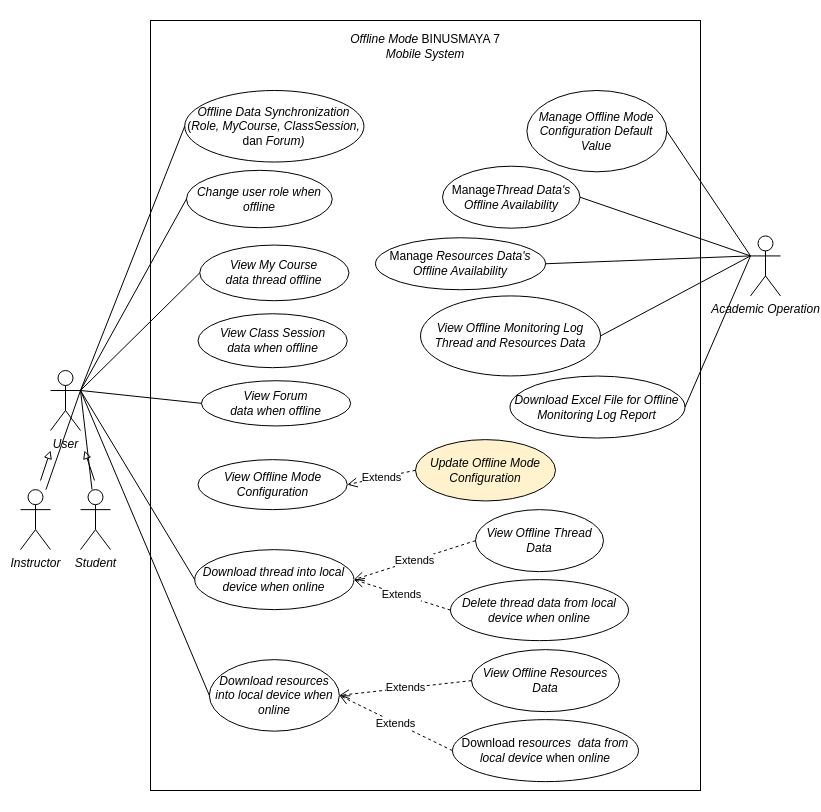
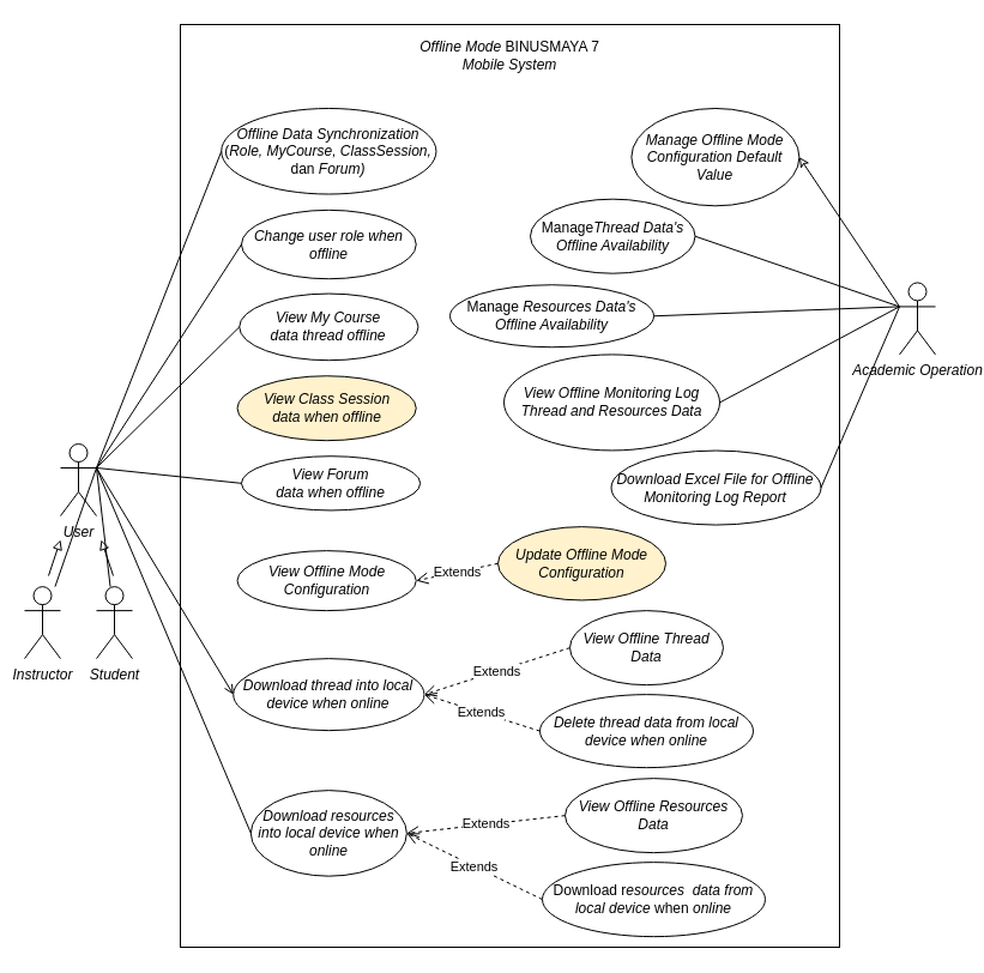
  <mxCell id="0" />
  <mxCell id="1" parent="0" />
  <mxCell id="2" value="" style="rounded=0;whiteSpace=wrap;html=1;flipH=1;" parent="1" vertex="1"><mxGeometry x="150" y="20" width="550" height="770" as="geometry" /></mxCell>
  <mxCell id="3" value="&lt;i&gt;Offline Mode &lt;/i&gt;BINUSMAYA 7 &lt;i&gt;Mobile System&lt;/i&gt;" style="text;html=1;strokeColor=none;fillColor=none;align=center;verticalAlign=middle;whiteSpace=wrap;rounded=0;flipH=1;" parent="1" vertex="1"><mxGeometry x="345.2" y="20" width="159.6" height="51.09" as="geometry" /></mxCell>
  <mxCell id="4" value="&lt;i&gt;User&lt;/i&gt;" style="shape=umlActor;verticalLabelPosition=bottom;verticalAlign=top;html=1;outlineConnect=0;" vertex="1" parent="1"><mxGeometry x="50" y="370" width="30" height="60" as="geometry" /></mxCell>
  <mxCell id="5" value="&lt;i&gt;Offline Data Synchronization&lt;/i&gt;&lt;br&gt;(&lt;i&gt;Role, MyCourse, ClassSession, &lt;/i&gt;dan&lt;i&gt;&amp;nbsp;Forum)&lt;/i&gt;" style="ellipse;whiteSpace=wrap;html=1;" vertex="1" parent="1"><mxGeometry x="184.23" y="90" width="179.23" height="71.522" as="geometry" /></mxCell>
  <mxCell id="6" value="&lt;i&gt;View&amp;nbsp;Offline Mode Configuration&lt;/i&gt;" style="ellipse;whiteSpace=wrap;html=1;" vertex="1" parent="1"><mxGeometry x="197.5" y="459.14" width="149.23" height="50" as="geometry" /></mxCell>
- <mxCell id="7" value="&lt;i&gt;Change user role when offline&lt;/i&gt;" style="ellipse;whiteSpace=wrap;html=1;" vertex="1" parent="1"><mxGeometry x="185.96" y="169.83" width="145.77" height="57.39" as="geometry" /></mxCell>
+ <mxCell id="7" value="&lt;i&gt;Change user role when offline&lt;/i&gt;" style="ellipse;whiteSpace=wrap;html=1;" vertex="1" parent="1"><mxGeometry x="200.96" y="174.83" width="145.77" height="57.39" as="geometry" /></mxCell>
  <mxCell id="8" value="&lt;i&gt;View My Course data&amp;nbsp;thread&amp;nbsp;offline&lt;/i&gt;" style="ellipse;whiteSpace=wrap;html=1;" vertex="1" parent="1"><mxGeometry x="199.23" y="244.57" width="149.23" height="55.65" as="geometry" /></mxCell>
- <mxCell id="9" value="&lt;i style=&quot;border-color: var(--border-color);&quot;&gt;View&amp;nbsp;Class Session data&amp;nbsp;when&amp;nbsp;offline&lt;/i&gt;" style="ellipse;whiteSpace=wrap;html=1;" vertex="1" parent="1"><mxGeometry x="197.5" y="313.27" width="149.23" height="53.91" as="geometry" /></mxCell>
+ <mxCell id="9" value="&lt;i style=&quot;border-color: var(--border-color);&quot;&gt;View&amp;nbsp;Class Session data&amp;nbsp;when&amp;nbsp;offline&lt;/i&gt;" style="ellipse;whiteSpace=wrap;html=1;fillColor=#fff2cc;" vertex="1" parent="1"><mxGeometry x="197.5" y="313.27" width="149.23" height="53.91" as="geometry" /></mxCell>
  <mxCell id="10" value="&lt;i style=&quot;border-color: var(--border-color);&quot;&gt;View&amp;nbsp;Forum data&amp;nbsp;when&amp;nbsp;offline&lt;/i&gt;" style="ellipse;whiteSpace=wrap;html=1;" vertex="1" parent="1"><mxGeometry x="200.96" y="380.22" width="149.23" height="45.24" as="geometry" /></mxCell>
  <mxCell id="11" value="&lt;i&gt;Download t&lt;span style=&quot;border-color: var(--border-color);&quot;&gt;hread into&amp;nbsp;&lt;/span&gt;local device when&amp;nbsp;&lt;span style=&quot;border-color: var(--border-color);&quot;&gt;online&lt;/span&gt;&lt;/i&gt;" style="ellipse;whiteSpace=wrap;html=1;" vertex="1" parent="1"><mxGeometry x="194.23" y="549.14" width="159.23" height="60" as="geometry" /></mxCell>
  <mxCell id="12" value="&lt;i&gt;Download r&lt;span style=&quot;border-color: var(--border-color);&quot;&gt;esources into local device when online&lt;/span&gt;&lt;/i&gt;" style="ellipse;whiteSpace=wrap;html=1;" vertex="1" parent="1"><mxGeometry x="208.848" y="659.141" width="130" height="71.522" as="geometry" /></mxCell>
  <mxCell id="13" value="&lt;i&gt;Update Offline Mode Configuration&lt;/i&gt;" style="ellipse;whiteSpace=wrap;html=1;fillColor=#fff2cc;" vertex="1" parent="1"><mxGeometry x="414.995" y="439.139" width="140" height="61.304" as="geometry" /></mxCell>
  <mxCell id="14" value="&lt;i&gt;Manage Offline Mode Configuration Default Value&lt;/i&gt;" style="ellipse;whiteSpace=wrap;html=1;" vertex="1" parent="1"><mxGeometry x="526.38" y="90" width="140" height="81.3" as="geometry" /></mxCell>
  <mxCell id="15" value="Extends" style="endArrow=open;endSize=8;endFill=0;html=1;rounded=0;dashed=1;exitX=0;exitY=0.5;exitDx=0;exitDy=0;strokeWidth=1;entryX=1;entryY=0.5;entryDx=0;entryDy=0;" edge="1" parent="1" source="13" target="6"><mxGeometry width="160" relative="1" as="geometry"><mxPoint x="195" y="784.357" as="sourcePoint" /><mxPoint x="355" y="784.357" as="targetPoint" /></mxGeometry></mxCell>
  <mxCell id="16" value="&lt;i&gt;&lt;span style=&quot;border-color: var(--border-color);&quot;&gt;View&amp;nbsp;&lt;/span&gt;&lt;span style=&quot;border-color: var(--border-color);&quot;&gt;Offline Thread Data&lt;/span&gt;&lt;/i&gt;" style="ellipse;whiteSpace=wrap;html=1;" vertex="1" parent="1"><mxGeometry x="475" y="509.14" width="128" height="62" as="geometry" /></mxCell>
  <mxCell id="17" value="&lt;i&gt;View&amp;nbsp;&lt;span style=&quot;border-color: var(--border-color);&quot;&gt;Offline&amp;nbsp;Resources Data&lt;/span&gt;&lt;/i&gt;" style="ellipse;whiteSpace=wrap;html=1;" vertex="1" parent="1"><mxGeometry x="471" y="649.14" width="148" height="62" as="geometry" /></mxCell>
  <mxCell id="18" value="&lt;i&gt;Delete thread data from local device when online&lt;/i&gt;" style="ellipse;whiteSpace=wrap;html=1;" vertex="1" parent="1"><mxGeometry x="450" y="579.14" width="178" height="61" as="geometry" /></mxCell>
  <mxCell id="19" value="Extends" style="endArrow=open;endSize=8;endFill=0;html=1;rounded=0;dashed=1;exitX=0;exitY=0.5;exitDx=0;exitDy=0;entryX=1;entryY=0.5;entryDx=0;entryDy=0;strokeWidth=1;" edge="1" parent="1" source="16" target="11"><mxGeometry width="160" relative="1" as="geometry"><mxPoint x="250.005" y="575.227" as="sourcePoint" /><mxPoint x="123.591" y="421.149" as="targetPoint" /></mxGeometry></mxCell>
  <mxCell id="20" value="Extends" style="endArrow=open;endSize=8;endFill=0;html=1;rounded=0;dashed=1;exitX=0;exitY=0.5;exitDx=0;exitDy=0;entryX=1;entryY=0.5;entryDx=0;entryDy=0;strokeWidth=1;" edge="1" parent="1" source="18" target="11"><mxGeometry width="160" relative="1" as="geometry"><mxPoint x="361.995" y="640.137" as="sourcePoint" /><mxPoint x="160.769" y="674.904" as="targetPoint" /></mxGeometry></mxCell>
  <mxCell id="21" value="Download r&lt;i&gt;esources&amp;nbsp; data from local device&amp;nbsp;&lt;/i&gt;when&amp;nbsp;&lt;i&gt;online&lt;/i&gt;" style="ellipse;whiteSpace=wrap;html=1;" vertex="1" parent="1"><mxGeometry x="452" y="719.14" width="186" height="62" as="geometry" /></mxCell>
  <mxCell id="22" value="Extends" style="endArrow=open;endSize=8;endFill=0;html=1;rounded=0;dashed=1;exitX=0;exitY=0.5;exitDx=0;exitDy=0;entryX=1;entryY=0.5;entryDx=0;entryDy=0;strokeWidth=1;" edge="1" parent="1" source="17" target="12"><mxGeometry width="160" relative="1" as="geometry"><mxPoint x="366.995" y="900.137" as="sourcePoint" /><mxPoint x="165.769" y="934.904" as="targetPoint" /></mxGeometry></mxCell>
  <mxCell id="23" value="Extends" style="endArrow=open;endSize=8;endFill=0;html=1;rounded=0;dashed=1;exitX=0;exitY=0.5;exitDx=0;exitDy=0;entryX=1;entryY=0.5;entryDx=0;entryDy=0;strokeWidth=1;" edge="1" parent="1" source="21" target="12"><mxGeometry width="160" relative="1" as="geometry"><mxPoint x="366.995" y="1040.137" as="sourcePoint" /><mxPoint x="164.998" y="1081.752" as="targetPoint" /></mxGeometry></mxCell>
  <mxCell id="24" value="Manage&lt;i&gt;Thread Data's Offline Availability&lt;/i&gt;" style="ellipse;whiteSpace=wrap;html=1;" vertex="1" parent="1"><mxGeometry x="442" y="165.69" width="137.5" height="62" as="geometry" /></mxCell>
  <mxCell id="25" value="Manage&amp;nbsp;&lt;i&gt;Resources Data's Offline Availability&lt;/i&gt;" style="ellipse;whiteSpace=wrap;html=1;" vertex="1" parent="1"><mxGeometry x="375" y="237.26" width="170" height="52" as="geometry" /></mxCell>
  <mxCell id="26" value="&lt;i&gt;View Offline Monitoring Log Thread and Resources Data&lt;/i&gt;" style="ellipse;whiteSpace=wrap;html=1;" vertex="1" parent="1"><mxGeometry x="420" y="295.43" width="180" height="80" as="geometry" /></mxCell>
  <mxCell id="27" value="Download Excel File for Offline Monitoring Log Report" style="ellipse;whiteSpace=wrap;html=1;fontStyle=2" vertex="1" parent="1"><mxGeometry x="509.495" y="375.557" width="175" height="62" as="geometry" /></mxCell>
  <mxCell id="28" value="&lt;i&gt;Academic Operation&lt;/i&gt;" style="shape=umlActor;verticalLabelPosition=bottom;verticalAlign=top;html=1;outlineConnect=0;" vertex="1" parent="1"><mxGeometry x="750" y="235.43" width="30" height="60" as="geometry" /></mxCell>
- <mxCell id="29" style="edgeStyle=none;rounded=0;orthogonalLoop=1;jettySize=auto;html=1;entryX=1;entryY=0.5;entryDx=0;entryDy=0;endArrow=none;endFill=0;exitX=0;exitY=0.333;exitDx=0;exitDy=0;exitPerimeter=0;" edge="1" parent="1" source="28" target="14"><mxGeometry relative="1" as="geometry"><mxPoint x="726.01" y="290.19" as="sourcePoint" /><mxPoint x="178.002" y="474.82" as="targetPoint" /></mxGeometry></mxCell>
+ <mxCell id="29" style="edgeStyle=none;rounded=0;orthogonalLoop=1;jettySize=auto;html=1;entryX=1;entryY=0.5;entryDx=0;entryDy=0;endArrow=classic;endFill=0;exitX=0;exitY=0.333;exitDx=0;exitDy=0;exitPerimeter=0;" edge="1" parent="1" source="28" target="14"><mxGeometry relative="1" as="geometry"><mxPoint x="726.01" y="290.19" as="sourcePoint" /><mxPoint x="178.002" y="474.82" as="targetPoint" /></mxGeometry></mxCell>
  <mxCell id="30" style="edgeStyle=none;rounded=0;orthogonalLoop=1;jettySize=auto;html=1;entryX=1;entryY=0.5;entryDx=0;entryDy=0;endArrow=none;endFill=0;exitX=0;exitY=0.333;exitDx=0;exitDy=0;exitPerimeter=0;" edge="1" parent="1" source="28" target="25"><mxGeometry relative="1" as="geometry"><mxPoint x="818" y="251.08" as="sourcePoint" /><mxPoint x="642.995" y="462.077" as="targetPoint" /></mxGeometry></mxCell>
  <mxCell id="31" style="edgeStyle=none;rounded=0;orthogonalLoop=1;jettySize=auto;html=1;entryX=1;entryY=0.5;entryDx=0;entryDy=0;endArrow=none;endFill=0;exitX=0;exitY=0.333;exitDx=0;exitDy=0;exitPerimeter=0;" edge="1" parent="1" source="28" target="27"><mxGeometry relative="1" as="geometry"><mxPoint x="828" y="261.08" as="sourcePoint" /><mxPoint x="675.5" y="623.6" as="targetPoint" /></mxGeometry></mxCell>
  <mxCell id="32" style="edgeStyle=none;rounded=0;orthogonalLoop=1;jettySize=auto;html=1;entryX=1;entryY=0.5;entryDx=0;entryDy=0;endArrow=none;endFill=0;exitX=0;exitY=0.333;exitDx=0;exitDy=0;exitPerimeter=0;" edge="1" parent="1" source="28" target="26"><mxGeometry relative="1" as="geometry"><mxPoint x="808" y="241.08" as="sourcePoint" /><mxPoint x="650.5" y="542.08" as="targetPoint" /></mxGeometry></mxCell>
  <mxCell id="33" style="edgeStyle=none;rounded=0;orthogonalLoop=1;jettySize=auto;html=1;entryX=1;entryY=0.5;entryDx=0;entryDy=0;endArrow=none;endFill=0;exitX=0;exitY=0.333;exitDx=0;exitDy=0;exitPerimeter=0;" edge="1" parent="1" source="28" target="24"><mxGeometry relative="1" as="geometry"><mxPoint x="808" y="241.08" as="sourcePoint" /><mxPoint x="188.005" y="487.819" as="targetPoint" /></mxGeometry></mxCell>
  <mxCell id="34" style="rounded=0;orthogonalLoop=1;jettySize=auto;html=1;exitX=1;exitY=0.333;exitDx=0;exitDy=0;exitPerimeter=0;entryX=0;entryY=0.5;entryDx=0;entryDy=0;endArrow=none;endFill=0;" edge="1" parent="1" source="4" target="5"><mxGeometry relative="1" as="geometry" /></mxCell>
  <mxCell id="35" style="edgeStyle=none;rounded=0;orthogonalLoop=1;jettySize=auto;html=1;exitX=1;exitY=0.333;exitDx=0;exitDy=0;exitPerimeter=0;entryX=0;entryY=0.5;entryDx=0;entryDy=0;endArrow=none;endFill=0;" edge="1" parent="1" source="4" target="7"><mxGeometry relative="1" as="geometry" /></mxCell>
  <mxCell id="36" style="edgeStyle=none;rounded=0;orthogonalLoop=1;jettySize=auto;html=1;exitX=1;exitY=0.333;exitDx=0;exitDy=0;exitPerimeter=0;endArrow=none;endFill=0;" edge="1" parent="1" source="4" target="43"><mxGeometry relative="1" as="geometry" /></mxCell>
  <mxCell id="37" style="edgeStyle=none;rounded=0;orthogonalLoop=1;jettySize=auto;html=1;exitX=1;exitY=0.333;exitDx=0;exitDy=0;exitPerimeter=0;entryX=0;entryY=0.5;entryDx=0;entryDy=0;endArrow=none;endFill=0;" edge="1" parent="1" source="4" target="8"><mxGeometry relative="1" as="geometry" /></mxCell>
  <mxCell id="38" style="edgeStyle=none;rounded=0;orthogonalLoop=1;jettySize=auto;html=1;exitX=1;exitY=0.333;exitDx=0;exitDy=0;exitPerimeter=0;entryX=0;entryY=0.5;entryDx=0;entryDy=0;endArrow=none;endFill=0;" edge="1" parent="1" source="4" target="10"><mxGeometry relative="1" as="geometry" /></mxCell>
- <mxCell id="39" style="edgeStyle=none;rounded=0;orthogonalLoop=1;jettySize=auto;html=1;exitX=1;exitY=0.333;exitDx=0;exitDy=0;exitPerimeter=0;entryX=0;entryY=0.5;entryDx=0;entryDy=0;endArrow=none;endFill=0;" edge="1" parent="1" source="4" target="11"><mxGeometry relative="1" as="geometry" /></mxCell>
+ <mxCell id="39" style="edgeStyle=none;rounded=0;orthogonalLoop=1;jettySize=auto;html=1;exitX=1;exitY=0.333;exitDx=0;exitDy=0;exitPerimeter=0;entryX=0;entryY=0.5;entryDx=0;entryDy=0;endArrow=open;endFill=0;" edge="1" parent="1" source="4" target="11"><mxGeometry relative="1" as="geometry" /></mxCell>
  <mxCell id="40" style="edgeStyle=none;rounded=0;orthogonalLoop=1;jettySize=auto;html=1;exitX=1;exitY=0.333;exitDx=0;exitDy=0;exitPerimeter=0;endArrow=none;endFill=0;" edge="1" parent="1" source="4" target="42"><mxGeometry relative="1" as="geometry" /></mxCell>
  <mxCell id="41" style="edgeStyle=none;rounded=0;orthogonalLoop=1;jettySize=auto;html=1;exitX=1;exitY=0.333;exitDx=0;exitDy=0;exitPerimeter=0;entryX=0;entryY=0.5;entryDx=0;entryDy=0;endArrow=none;endFill=0;" edge="1" parent="1" source="4" target="12"><mxGeometry relative="1" as="geometry"><mxPoint x="125" y="539.14" as="sourcePoint" /><mxPoint x="185.769" y="854.14" as="targetPoint" /></mxGeometry></mxCell>
  <mxCell id="42" value="&lt;i&gt;Instructor&lt;/i&gt;" style="shape=umlActor;verticalLabelPosition=bottom;verticalAlign=top;html=1;outlineConnect=0;" vertex="1" parent="1"><mxGeometry x="20" y="489.14" width="30" height="60" as="geometry" /></mxCell>
  <mxCell id="43" value="&lt;i&gt;Student&lt;/i&gt;" style="shape=umlActor;verticalLabelPosition=bottom;verticalAlign=top;html=1;outlineConnect=0;" vertex="1" parent="1"><mxGeometry x="80" y="489.14" width="30" height="60" as="geometry" /></mxCell>
  <mxCell id="44" value="" style="endArrow=block;html=1;rounded=0;endFill=0;" edge="1" parent="1"><mxGeometry width="50" height="50" relative="1" as="geometry"><mxPoint x="40" y="480" as="sourcePoint" /><mxPoint x="50" y="450" as="targetPoint" /></mxGeometry></mxCell>
  <mxCell id="45" value="" style="endArrow=block;html=1;rounded=0;endFill=0;" edge="1" parent="1"><mxGeometry width="50" height="50" relative="1" as="geometry"><mxPoint x="94" y="480" as="sourcePoint" /><mxPoint x="84" y="450" as="targetPoint" /></mxGeometry></mxCell>
